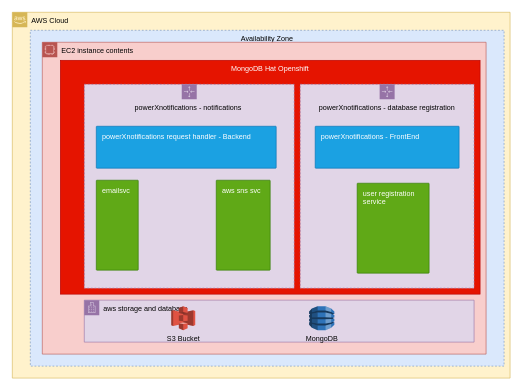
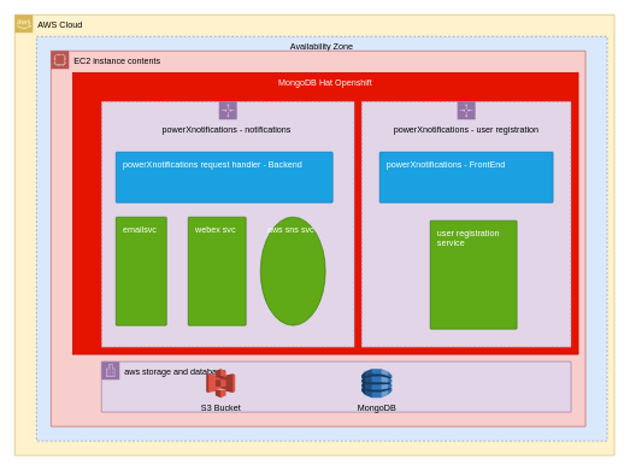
  <mxCell id="0" />
  <mxCell id="1" parent="0" />
  <mxCell id="2" value="AWS Cloud" style="points=[[0,0],[0.25,0],[0.5,0],[0.75,0],[1,0],[1,0.25],[1,0.5],[1,0.75],[1,1],[0.75,1],[0.5,1],[0.25,1],[0,1],[0,0.75],[0,0.5],[0,0.25]];outlineConnect=0;html=1;whiteSpace=wrap;fontSize=12;fontStyle=0;shape=mxgraph.aws4.group;grIcon=mxgraph.aws4.group_aws_cloud_alt;strokeColor=#d6b656;fillColor=#fff2cc;verticalAlign=top;align=left;spacingLeft=30;dashed=0;" vertex="1" parent="1"><mxGeometry x="20" y="20" width="830" height="610" as="geometry" /></mxCell>
  <mxCell id="3" value="Availability Zone" style="fillColor=#dae8fc;strokeColor=#6c8ebf;dashed=1;verticalAlign=top;fontStyle=0;" vertex="1" parent="1"><mxGeometry x="50" y="50" width="790" height="560" as="geometry" /></mxCell>
  <mxCell id="4" value="EC2 instance contents" style="points=[[0,0],[0.25,0],[0.5,0],[0.75,0],[1,0],[1,0.25],[1,0.5],[1,0.75],[1,1],[0.75,1],[0.5,1],[0.25,1],[0,1],[0,0.75],[0,0.5],[0,0.25]];outlineConnect=0;html=1;whiteSpace=wrap;fontSize=12;fontStyle=0;shape=mxgraph.aws4.group;grIcon=mxgraph.aws4.group_ec2_instance_contents;strokeColor=#b85450;fillColor=#f8cecc;verticalAlign=top;align=left;spacingLeft=30;dashed=0;" vertex="1" parent="1"><mxGeometry x="70" y="70" width="740" height="520" as="geometry" /></mxCell>
  <mxCell id="5" value="MongoDB Hat Openshift" style="fillColor=#e51400;strokeColor=#B20000;verticalAlign=top;fontStyle=0;fontColor=#ffffff;" vertex="1" parent="1"><mxGeometry x="100" y="100" width="700" height="390" as="geometry" /></mxCell>
  <mxCell id="6" value="powerXnotifications - notifications&amp;nbsp;" style="points=[[0,0],[0.25,0],[0.5,0],[0.75,0],[1,0],[1,0.25],[1,0.5],[1,0.75],[1,1],[0.75,1],[0.5,1],[0.25,1],[0,1],[0,0.75],[0,0.5],[0,0.25]];outlineConnect=0;html=1;whiteSpace=wrap;fontSize=12;fontStyle=0;shape=mxgraph.aws4.groupCenter;grIcon=mxgraph.aws4.group_auto_scaling_group;grStroke=1;strokeColor=#9673a6;fillColor=#e1d5e7;verticalAlign=top;align=center;dashed=1;spacingTop=25;" vertex="1" parent="1"><mxGeometry x="140" y="140" width="350" height="340" as="geometry" /></mxCell>
- <mxCell id="7" value="powerXnotifications - database registration" style="points=[[0,0],[0.25,0],[0.5,0],[0.75,0],[1,0],[1,0.25],[1,0.5],[1,0.75],[1,1],[0.75,1],[0.5,1],[0.25,1],[0,1],[0,0.75],[0,0.5],[0,0.25]];outlineConnect=0;html=1;whiteSpace=wrap;fontSize=12;fontStyle=0;shape=mxgraph.aws4.groupCenter;grIcon=mxgraph.aws4.group_auto_scaling_group;grStroke=1;strokeColor=#9673a6;fillColor=#e1d5e7;verticalAlign=top;align=center;dashed=1;spacingTop=25;" vertex="1" parent="1"><mxGeometry x="500" y="140" width="290" height="340" as="geometry" /></mxCell>
+ <mxCell id="7" value="powerXnotifications - user registration" style="points=[[0,0],[0.25,0],[0.5,0],[0.75,0],[1,0],[1,0.25],[1,0.5],[1,0.75],[1,1],[0.75,1],[0.5,1],[0.25,1],[0,1],[0,0.75],[0,0.5],[0,0.25]];outlineConnect=0;html=1;whiteSpace=wrap;fontSize=12;fontStyle=0;shape=mxgraph.aws4.groupCenter;grIcon=mxgraph.aws4.group_auto_scaling_group;grStroke=1;strokeColor=#9673a6;fillColor=#e1d5e7;verticalAlign=top;align=center;dashed=1;spacingTop=25;" vertex="1" parent="1"><mxGeometry x="500" y="140" width="290" height="340" as="geometry" /></mxCell>
  <mxCell id="8" value="powerXnotifications request handler - Backend" style="points=[[0,0,0],[0.25,0,0],[0.5,0,0],[0.75,0,0],[1,0,0],[1,0.25,0],[1,0.5,0],[1,0.75,0],[1,1,0],[0.75,1,0],[0.5,1,0],[0.25,1,0],[0,1,0],[0,0.75,0],[0,0.5,0],[0,0.25,0]];rounded=1;absoluteArcSize=1;arcSize=2;html=1;strokeColor=#006EAF;shadow=0;dashed=0;fontSize=12;fontColor=#ffffff;align=left;verticalAlign=top;spacing=10;spacingTop=-4;fillColor=#1ba1e2;" vertex="1" parent="1"><mxGeometry x="160" y="210" width="300" height="70" as="geometry" /></mxCell>
  <mxCell id="9" value="emailsvc" style="points=[[0,0,0],[0.25,0,0],[0.5,0,0],[0.75,0,0],[1,0,0],[1,0.25,0],[1,0.5,0],[1,0.75,0],[1,1,0],[0.75,1,0],[0.5,1,0],[0.25,1,0],[0,1,0],[0,0.75,0],[0,0.5,0],[0,0.25,0]];rounded=1;absoluteArcSize=1;arcSize=2;html=1;strokeColor=#2D7600;shadow=0;dashed=0;fontSize=12;fontColor=#ffffff;align=left;verticalAlign=top;spacing=10;spacingTop=-4;fillColor=#60a917;" vertex="1" parent="1"><mxGeometry x="160" y="300" width="70" height="150" as="geometry" /></mxCell>
- <mxCell id="11" value="aws sns svc" style="points=[[0,0,0],[0.25,0,0],[0.5,0,0],[0.75,0,0],[1,0,0],[1,0.25,0],[1,0.5,0],[1,0.75,0],[1,1,0],[0.75,1,0],[0.5,1,0],[0.25,1,0],[0,1,0],[0,0.75,0],[0,0.5,0],[0,0.25,0]];rounded=1;absoluteArcSize=1;arcSize=2;html=1;strokeColor=#2D7600;shadow=0;dashed=0;fontSize=12;fontColor=#ffffff;align=left;verticalAlign=top;spacing=10;spacingTop=-4;fillColor=#60a917;" vertex="1" parent="1"><mxGeometry x="360" y="300" width="90" height="150" as="geometry" /></mxCell>
+ <mxCell id="10" value="webex svc" style="points=[[0,0,0],[0.25,0,0],[0.5,0,0],[0.75,0,0],[1,0,0],[1,0.25,0],[1,0.5,0],[1,0.75,0],[1,1,0],[0.75,1,0],[0.5,1,0],[0.25,1,0],[0,1,0],[0,0.75,0],[0,0.5,0],[0,0.25,0]];rounded=1;absoluteArcSize=1;arcSize=2;html=1;strokeColor=#2D7600;shadow=0;dashed=0;fontSize=12;fontColor=#ffffff;align=left;verticalAlign=top;spacing=10;spacingTop=-4;fillColor=#60a917;" vertex="1" parent="1"><mxGeometry x="260" y="300" width="80" height="150" as="geometry" /></mxCell>
+ <mxCell id="11" value="aws sns svc" style="ellipse;points=[[0,0,0],[0.25,0,0],[0.5,0,0],[0.75,0,0],[1,0,0],[1,0.25,0],[1,0.5,0],[1,0.75,0],[1,1,0],[0.75,1,0],[0.5,1,0],[0.25,1,0],[0,1,0],[0,0.75,0],[0,0.5,0],[0,0.25,0]];absoluteArcSize=1;arcSize=2;html=1;strokeColor=#2D7600;shadow=0;dashed=0;fontSize=12;fontColor=#ffffff;align=left;verticalAlign=top;spacing=10;spacingTop=-4;fillColor=#60a917;" vertex="1" parent="1"><mxGeometry x="360" y="300" width="90" height="150" as="geometry" /></mxCell>
  <mxCell id="12" value="powerXnotifications - FrontEnd" style="points=[[0,0,0],[0.25,0,0],[0.5,0,0],[0.75,0,0],[1,0,0],[1,0.25,0],[1,0.5,0],[1,0.75,0],[1,1,0],[0.75,1,0],[0.5,1,0],[0.25,1,0],[0,1,0],[0,0.75,0],[0,0.5,0],[0,0.25,0]];rounded=1;absoluteArcSize=1;arcSize=2;html=1;strokeColor=#006EAF;shadow=0;dashed=0;fontSize=12;fontColor=#ffffff;align=left;verticalAlign=top;spacing=10;spacingTop=-4;fillColor=#1ba1e2;" vertex="1" parent="1"><mxGeometry x="525" y="210" width="240" height="70" as="geometry" /></mxCell>
  <mxCell id="13" value="user registration&lt;br&gt;service" style="points=[[0,0,0],[0.25,0,0],[0.5,0,0],[0.75,0,0],[1,0,0],[1,0.25,0],[1,0.5,0],[1,0.75,0],[1,1,0],[0.75,1,0],[0.5,1,0],[0.25,1,0],[0,1,0],[0,0.75,0],[0,0.5,0],[0,0.25,0]];rounded=1;absoluteArcSize=1;arcSize=2;html=1;strokeColor=#2D7600;shadow=0;dashed=0;fontSize=12;fontColor=#ffffff;align=left;verticalAlign=top;spacing=10;spacingTop=-4;fillColor=#60a917;" vertex="1" parent="1"><mxGeometry x="595" y="305" width="120" height="150" as="geometry" /></mxCell>
  <mxCell id="14" value="aws storage and database" style="points=[[0,0],[0.25,0],[0.5,0],[0.75,0],[1,0],[1,0.25],[1,0.5],[1,0.75],[1,1],[0.75,1],[0.5,1],[0.25,1],[0,1],[0,0.75],[0,0.5],[0,0.25]];outlineConnect=0;html=1;whiteSpace=wrap;fontSize=12;fontStyle=0;shape=mxgraph.aws4.group;grIcon=mxgraph.aws4.group_corporate_data_center;strokeColor=#9673a6;fillColor=#e1d5e7;verticalAlign=top;align=left;spacingLeft=30;dashed=0;" vertex="1" parent="1"><mxGeometry x="140" y="500" width="650" height="70" as="geometry" /></mxCell>
  <mxCell id="15" value="S3 Bucket" style="outlineConnect=0;dashed=0;verticalLabelPosition=bottom;verticalAlign=top;align=center;html=1;shape=mxgraph.aws3.s3;fillColor=#E05243;gradientColor=none;" vertex="1" parent="1"><mxGeometry x="285" y="510" width="40" height="40" as="geometry" /></mxCell>
- <mxCell id="16" value="MongoDB" style="outlineConnect=0;dashed=0;verticalLabelPosition=bottom;verticalAlign=top;align=center;html=1;shape=mxgraph.aws3.dynamo_db;fillColor=#2E73B8;gradientColor=none;" vertex="1" parent="1"><mxGeometry x="515" y="510" width="42" height="40" as="geometry" /></mxCell>
+ <mxCell id="16" value="MongoDB" style="outlineConnect=0;dashed=0;verticalLabelPosition=bottom;verticalAlign=top;align=center;html=1;shape=mxgraph.aws3.dynamo_db;fillColor=#2E73B8;gradientColor=none;" vertex="1" parent="1"><mxGeometry x="500" y="510" width="42" height="40" as="geometry" /></mxCell>
